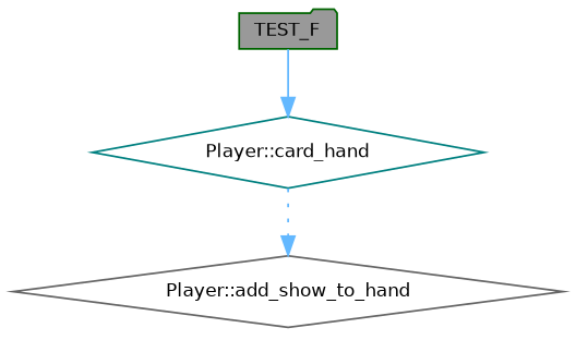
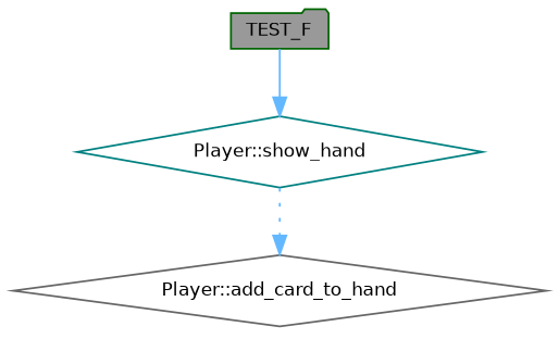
  digraph {
    rankdir=TB
    node [fillcolor=white fontname=Helvetica fontsize=10 shape=diamond style=filled]
    edge [color=steelblue1 fontname=Helvetica fontsize=10 labelfontname=Helvetica labelfontsize=10]
    n1 [color=darkgreen fillcolor=grey60 fontcolor=black height=0.2 label=TEST_F shape=folder width=0.4]
-   n2 [color=teal height=0.2 label="Player::card_hand" width=0.4]
-   n3 [color=gray40 height=0.2 label="Player::add_show_to_hand" width=0.4]
+   n2 [color=teal height=0.2 label="Player::show_hand" width=0.4]
+   n3 [color=gray40 height=0.2 label="Player::add_card_to_hand" width=0.4]
    n1 -> n2 [style=solid]
    n2 -> n3 [style=dotted]
  }
